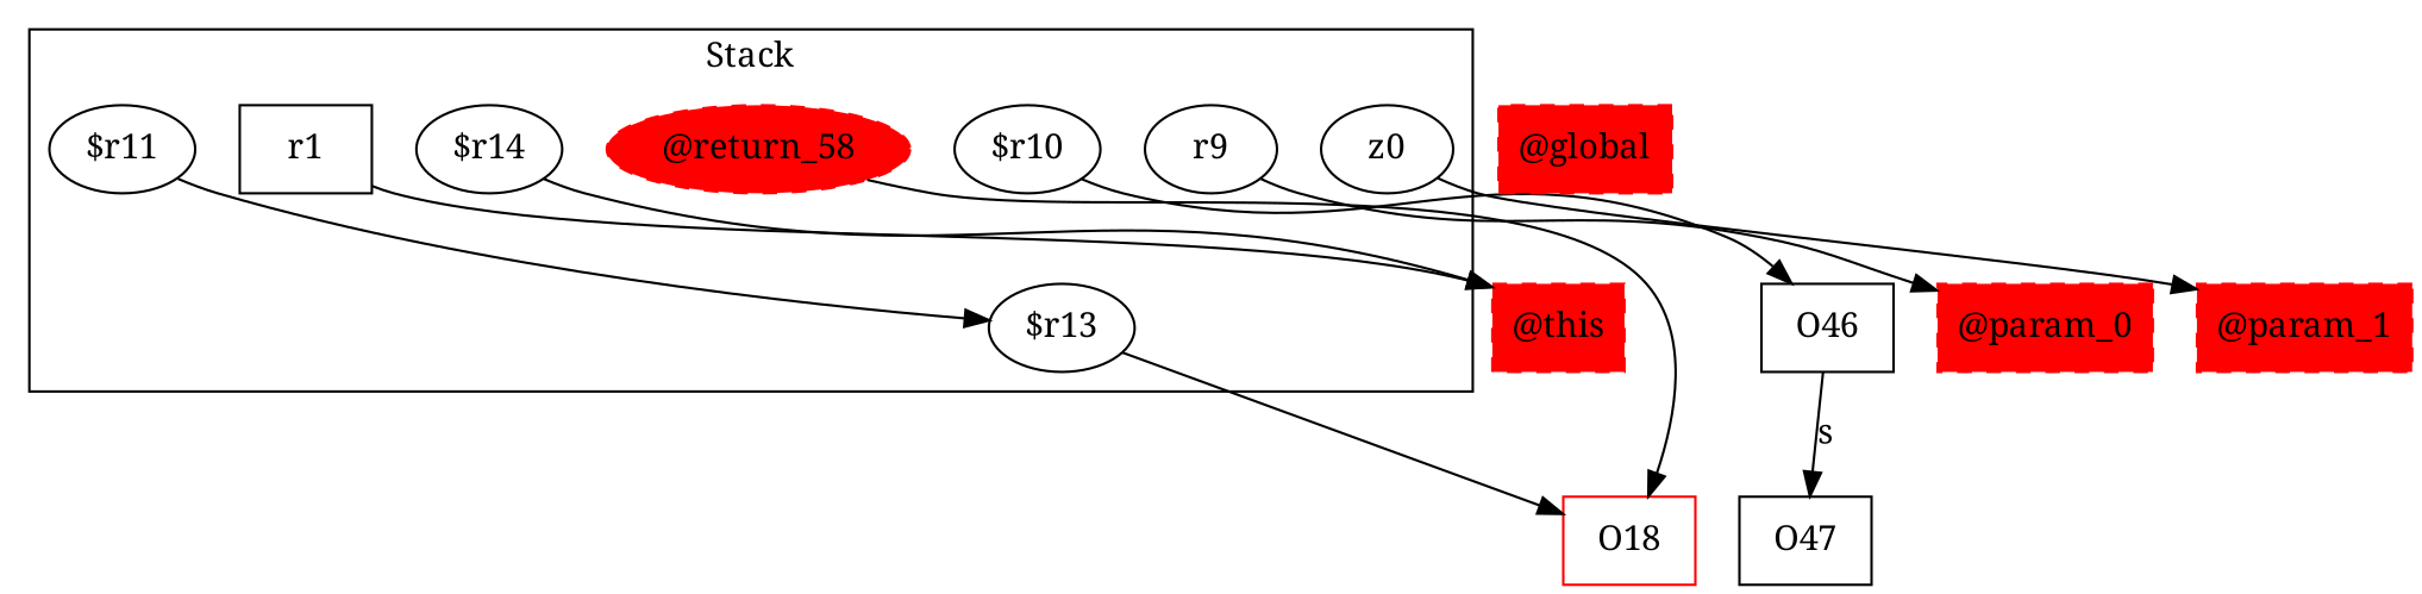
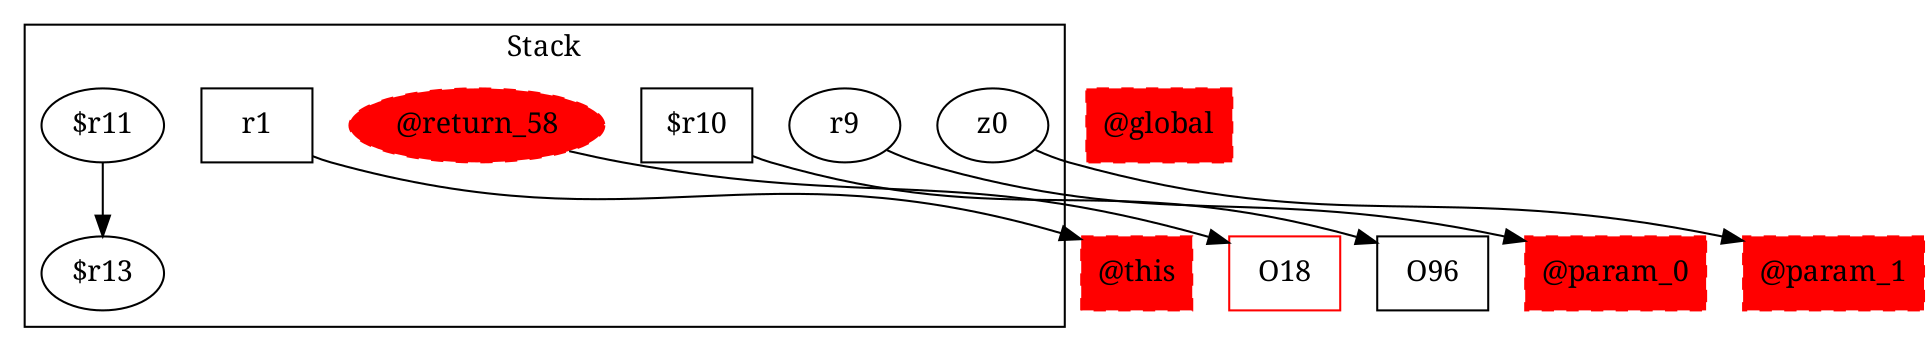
  digraph {
    fontname="Noto Serif"
    rankDir=LR
    node [fontname="Noto Serif" shape=box]
    edge [fontname="Noto Serif"]
    r1
    "@return_58" [color=red style="filled,dashed" shape=""]
    "$r13" [shape=""]
    "$r11" [shape=""]
-   "$r10" [shape=""]
+   "$r10"
    r9 [shape=""]
    z0 [shape=""]
-   "$r14" [shape=""]
    "@this" [color=red style="filled,dashed"]
    n10 [color=red label=O18]
-   O46
+   O46 [label=O96]
    "@param_0" [color=red style="filled,dashed"]
    "@param_1" [color=red style="filled,dashed"]
-   O47
    "@global" [color=red style="filled,dashed"]
    subgraph cluster_1 {
      label=Stack
      r1
      "@return_58"
      "$r13"
      "$r11"
      "$r10"
      r9
      z0
-     "$r14"
    }
    r1 -> "@this"
    "@return_58" -> n10
-   "$r13" -> n10
    "$r11" -> "$r13"
    "$r10" -> O46
    r9 -> "@param_0"
    z0 -> "@param_1"
-   "$r14" -> "@this"
-   O46 -> O47 [label=s weight=0.2]
  }
